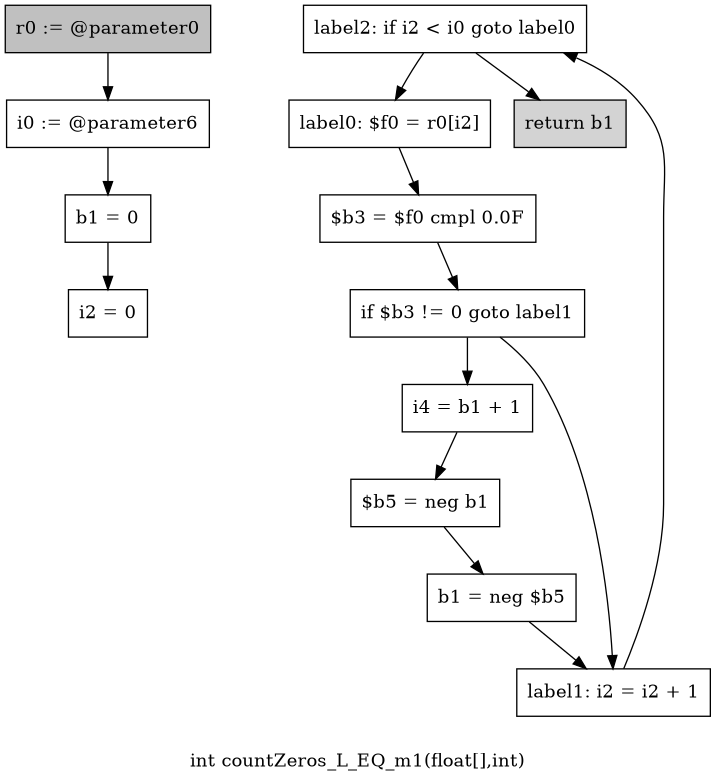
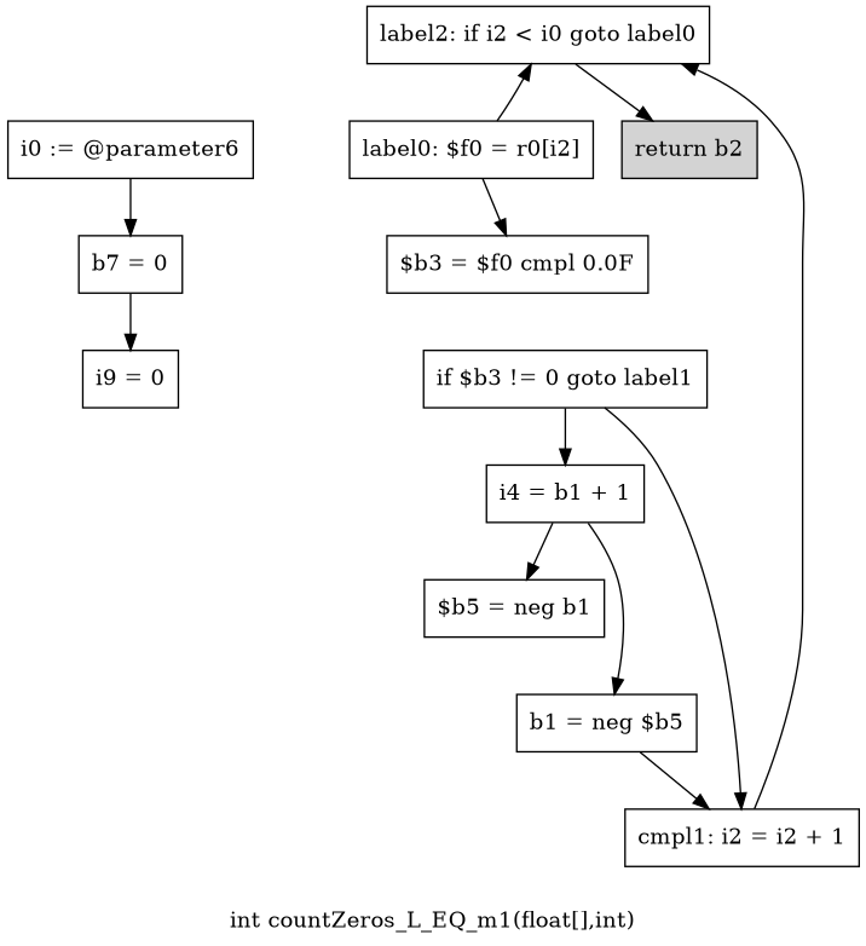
  digraph {
    label="int countZeros_L_EQ_m1(float[],int)"
    node [shape=box]
-   n1 [fillcolor=gray label="r0 := @parameter0" style=filled]
    n2 [label="i0 := @parameter6"]
-   n3 [label="b1 = 0"]
-   n4 [label="i2 = 0"]
+   n3 [label="b7 = 0"]
+   n4 [label="i9 = 0"]
    n5 [label="label2: if i2 < i0 goto label0"]
    n6 [label="label0: $f0 = r0[i2]"]
-   n7 [fillcolor=lightgray label="return b1" style=filled]
+   n7 [fillcolor=lightgray label="return b2" style=filled]
    n8 [label="$b3 = $f0 cmpl 0.0F"]
    n9 [label="if $b3 != 0 goto label1"]
    n10 [label="i4 = b1 + 1"]
-   n11 [label="label1: i2 = i2 + 1"]
+   n11 [label="cmpl1: i2 = i2 + 1"]
    n12 [label="$b5 = neg b1"]
    n13 [label="b1 = neg $b5"]
-   n1 -> n2
    n2 -> n3
    n3 -> n4
-   n5 -> n6
+   n6 -> n5
    n5 -> n7
    n6 -> n8
-   n8 -> n9
    n9 -> n10
    n9 -> n11
    n10 -> n12
    n11 -> n5
-   n12 -> n13
+   n10 -> n13
    n13 -> n11
  }
